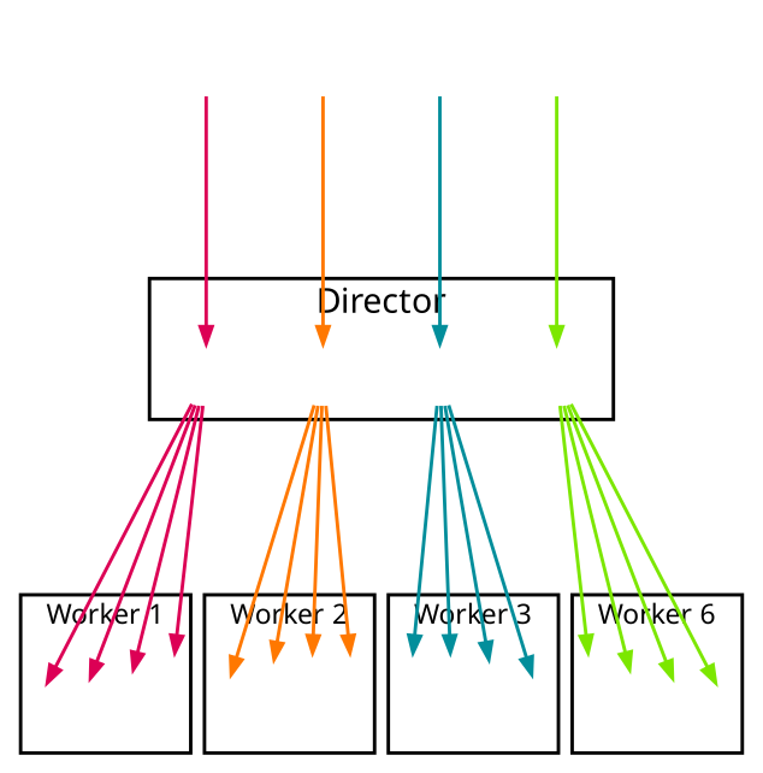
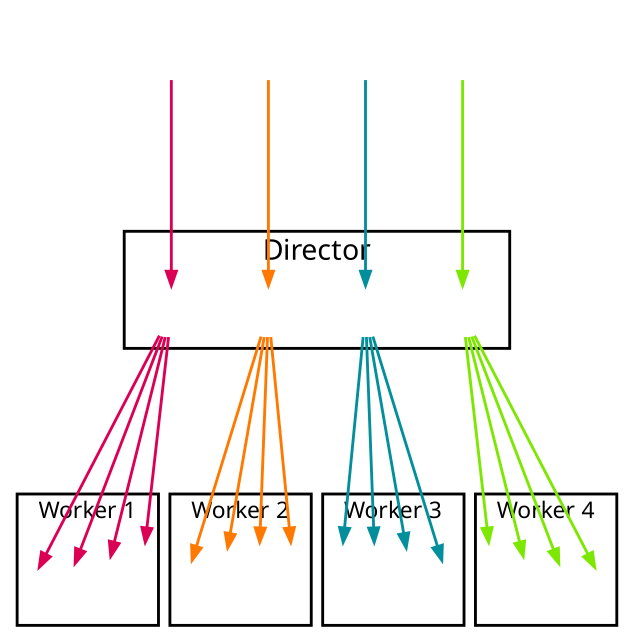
  digraph {
    compound=true
    fontname="Noto Sans"
    penwidth=2
    ranksep=2
    splines=line
    node [fixedsize=true style=invisible fontname="Noto Sans" shape=box]
    edge [color="#DC0055" fontname="Noto Sans" penwidth=2]
    s0 [height=0.5 width=0.7 shape=""]
    s1 [height=0.5 width=0.7 shape=""]
    s2 [height=0.5 width=0.7 shape=""]
    s3 [height=0.5 width=0.7 shape=""]
    d0 [height=0.5 width=0.7 shape=""]
    d1 [height=0.5 width=0.7 shape=""]
    d2 [height=0.5 width=0.7 shape=""]
    d3 [height=0.5 width=0.7 shape=""]
    w0t0 [height=0.7 width=0.1]
    w0t1 [height=0.7 width=0.1]
    w0t2 [height=0.7 width=0.1]
    w0t3 [height=0.7 width=0.1]
    w1t0 [height=0.7 width=0.1]
    w1t1 [height=0.7 width=0.1]
    w1t2 [height=0.7 width=0.1]
    w1t3 [height=0.7 width=0.1]
    w2t0 [height=0.7 width=0.1]
    w2t1 [height=0.7 width=0.1]
    w2t2 [height=0.7 width=0.1]
    w2t3 [height=0.7 width=0.1]
    w3t0 [height=0.7 width=0.1]
    w3t1 [height=0.7 width=0.1]
    w3t2 [height=0.7 width=0.1]
    w3t3 [height=0.7 width=0.1]
    subgraph cluster_1 {
      style=invisible
      s0
      s1
      s2
      s3
    }
    subgraph cluster_2 {
      fontsize=20
      label=Director
      d0
      d1
      d2
      d3
    }
    subgraph cluster_3 {
      fontsize=16
      label="Worker 1"
      nodesep=0
      w0t0
      w0t1
      w0t2
      w0t3
    }
    subgraph cluster_4 {
      fontsize=16
      label="Worker 2"
      nodesep=0
      w1t0
      w1t1
      w1t2
      w1t3
    }
    subgraph cluster_5 {
      fontsize=16
      label="Worker 3"
      nodesep=0
      w2t0
      w2t1
      w2t2
      w2t3
    }
    subgraph cluster_6 {
      fontsize=16
-     label="Worker 6"
+     label="Worker 4"
      nodesep=0
      nodesize=0
      w3t0
      w3t1
      w3t2
      w3t3
    }
    s0 -> d0
    s1 -> d1 [color="#FF7800"]
    s2 -> d2 [color="#028E9B"]
    s3 -> d3 [color="#7CE700"]
    d0 -> w0t0
    d0 -> w0t1
    d0 -> w0t2
    d0 -> w0t3
    d1 -> w1t0 [color="#FF7800"]
    d1 -> w1t1 [color="#FF7800"]
    d1 -> w1t2 [color="#FF7800"]
    d1 -> w1t3 [color="#FF7800"]
    d2 -> w2t0 [color="#028E9B"]
    d2 -> w2t1 [color="#028E9B"]
    d2 -> w2t2 [color="#028E9B"]
    d2 -> w2t3 [color="#028E9B"]
    d3 -> w3t0 [color="#7CE700"]
    d3 -> w3t1 [color="#7CE700"]
    d3 -> w3t2 [color="#7CE700"]
    d3 -> w3t3 [color="#7CE700"]
  }
